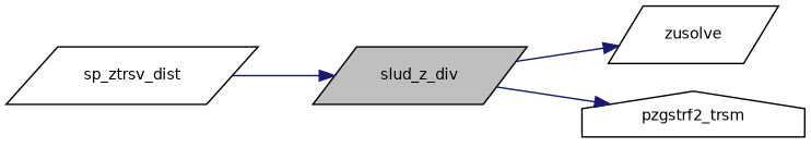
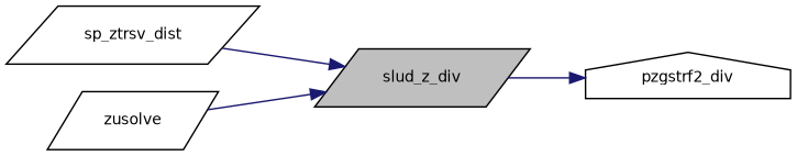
  digraph {
    rankdir=RL
    node [color=black fillcolor=white fontname=Helvetica fontsize=10 shape=parallelogram style=filled]
    edge [color=midnightblue dir=back fontname=Helvetica fontsize=10 labelfontname=Helvetica labelfontsize=10 style=solid]
    n1 [fillcolor=grey75 fontcolor=black height=0.2 label=slud_z_div width=0.4]
    n2 [height=0.2 label=sp_ztrsv_dist width=0.4]
    n3 [height=0.2 label=zusolve width=0.4]
-   n4 [height=0.2 label=pzgstrf2_trsm shape=house width=0.4]
+   n4 [height=0.2 label=pzgstrf2_div shape=house width=0.4]
    n1 -> n2
-   n3 -> n1
+   n1 -> n3
    n4 -> n1
  }
